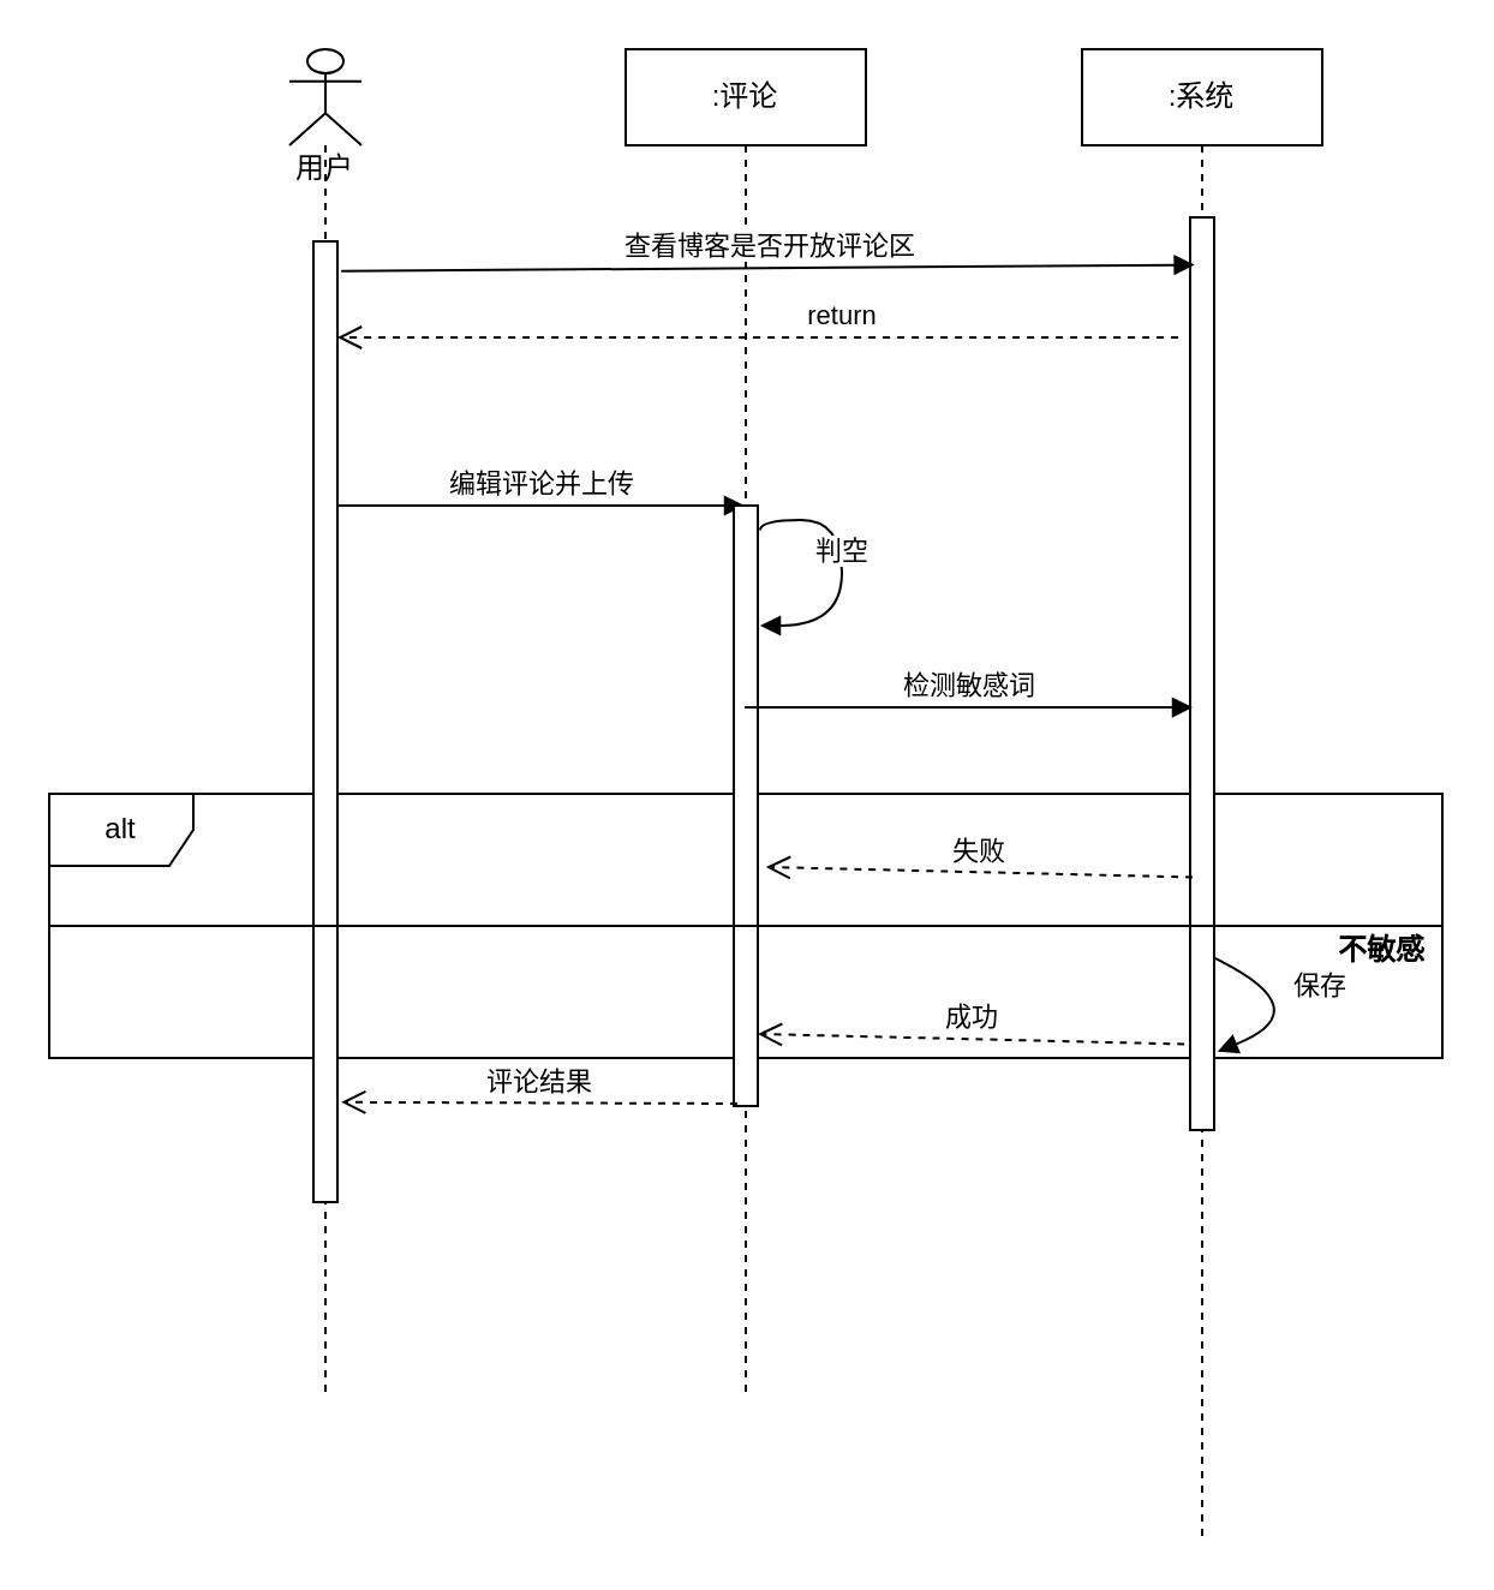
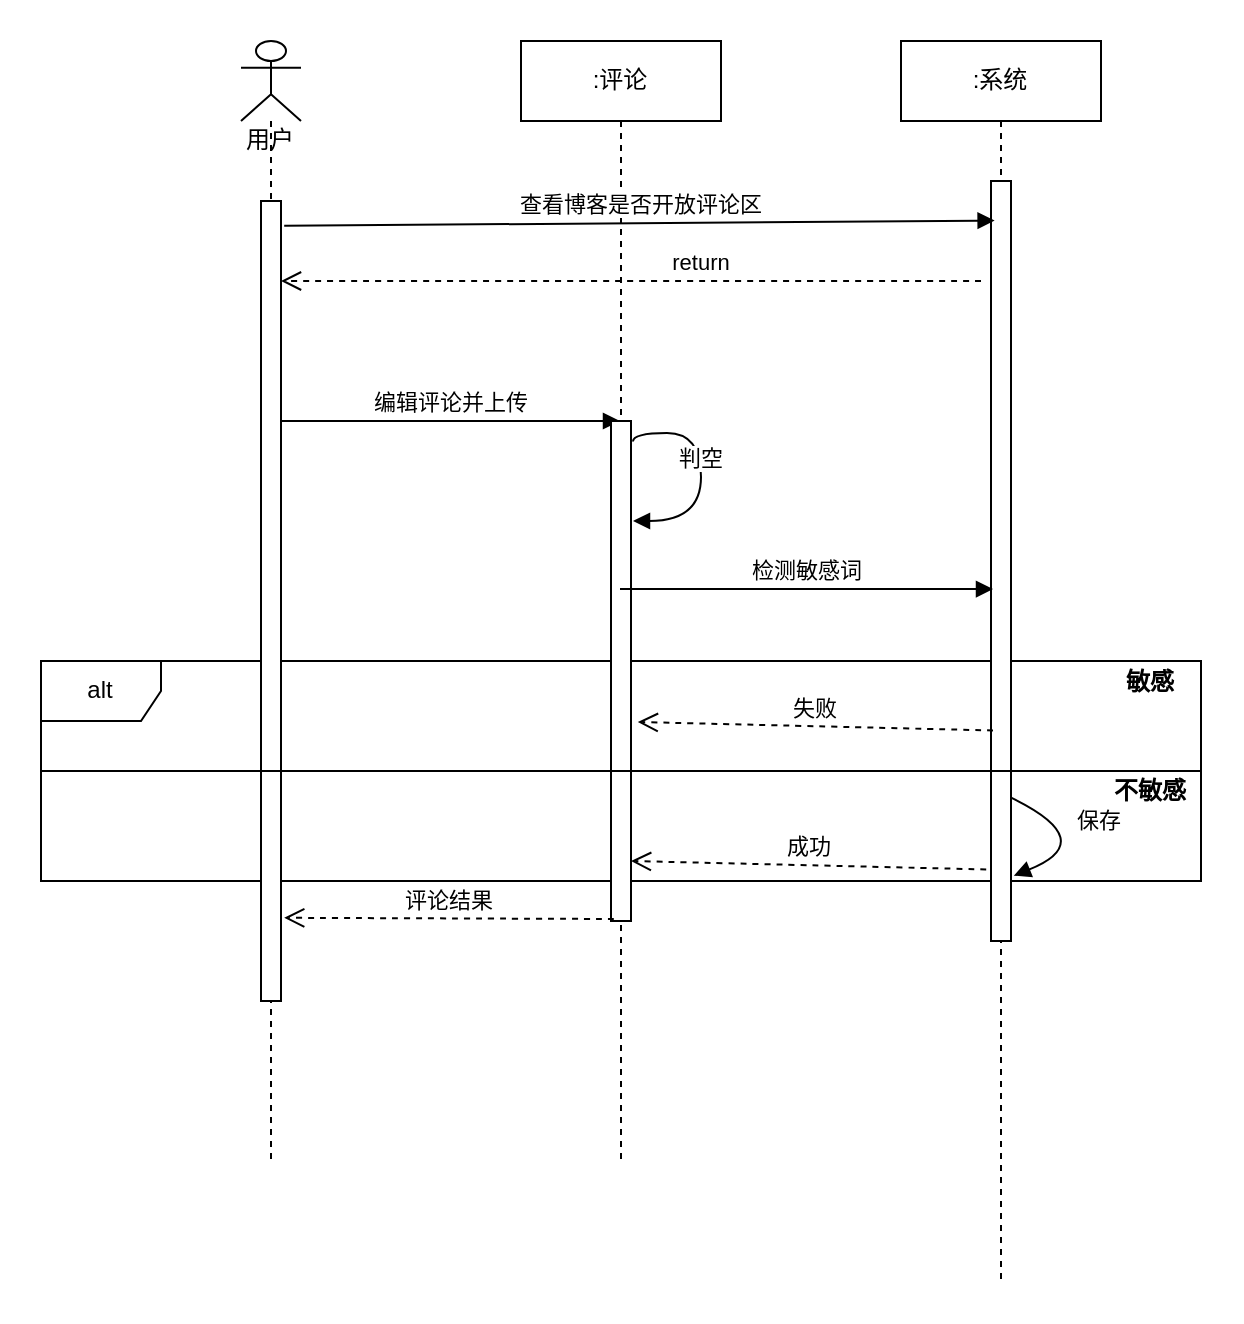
  <mxCell id="0" />
  <mxCell id="1" parent="0" />
  <mxCell id="2" value="alt" style="shape=umlFrame;whiteSpace=wrap;html=1;" vertex="1" parent="1"><mxGeometry x="20" y="330" width="580" height="110" as="geometry" /></mxCell>
  <mxCell id="3" value=":系统" style="shape=umlLifeline;perimeter=lifelinePerimeter;whiteSpace=wrap;html=1;container=1;collapsible=0;recursiveResize=0;outlineConnect=0;" vertex="1" parent="1"><mxGeometry x="450" y="20" width="100" height="620" as="geometry" /></mxCell>
  <mxCell id="4" value="" style="html=1;points=[];perimeter=orthogonalPerimeter;" vertex="1" parent="3"><mxGeometry x="45" y="70" width="10" height="380" as="geometry" /></mxCell>
  <mxCell id="5" value="成功" style="html=1;verticalAlign=bottom;endArrow=open;dashed=1;endSize=8;rounded=0;curved=1;exitX=0.1;exitY=0.723;exitDx=0;exitDy=0;exitPerimeter=0;entryX=1.34;entryY=0.602;entryDx=0;entryDy=0;entryPerimeter=0;" edge="1" parent="3"><mxGeometry relative="1" as="geometry"><mxPoint x="42.6" y="414.24" as="sourcePoint" /><mxPoint x="-135.0" y="410" as="targetPoint" /></mxGeometry></mxCell>
  <mxCell id="6" value="保存" style="html=1;verticalAlign=bottom;endArrow=block;rounded=0;curved=1;exitX=0.98;exitY=0.811;exitDx=0;exitDy=0;exitPerimeter=0;entryX=1.14;entryY=0.914;entryDx=0;entryDy=0;entryPerimeter=0;edgeStyle=orthogonalEdgeStyle;" edge="1" parent="3" source="4" target="4"><mxGeometry width="80" relative="1" as="geometry"><mxPoint x="150" y="490" as="sourcePoint" /><mxPoint x="230" y="490" as="targetPoint" /><Array as="points"><mxPoint x="100" y="400" /></Array></mxGeometry></mxCell>
  <mxCell id="7" value="用户" style="shape=umlLifeline;participant=umlActor;perimeter=lifelinePerimeter;whiteSpace=wrap;html=1;container=1;collapsible=0;recursiveResize=0;verticalAlign=top;spacingTop=36;outlineConnect=0;size=40;" vertex="1" parent="1"><mxGeometry x="120" y="20" width="30" height="560" as="geometry" /></mxCell>
  <mxCell id="8" value="" style="html=1;points=[];perimeter=orthogonalPerimeter;" vertex="1" parent="7"><mxGeometry x="10" y="80" width="10" height="400" as="geometry" /></mxCell>
  <mxCell id="9" value="编辑评论并上传" style="html=1;verticalAlign=bottom;endArrow=block;rounded=0;" edge="1" parent="7"><mxGeometry width="80" relative="1" as="geometry"><mxPoint x="20" y="190" as="sourcePoint" /><mxPoint x="189.5" y="190" as="targetPoint" /></mxGeometry></mxCell>
  <mxCell id="10" value="return" style="html=1;verticalAlign=bottom;endArrow=open;dashed=1;endSize=8;rounded=0;curved=1;" edge="1" parent="7"><mxGeometry x="-0.2" relative="1" as="geometry"><mxPoint x="370" y="120" as="sourcePoint" /><mxPoint x="20" y="120" as="targetPoint" /><mxPoint as="offset" /></mxGeometry></mxCell>
  <mxCell id="11" value=":评论" style="shape=umlLifeline;perimeter=lifelinePerimeter;whiteSpace=wrap;html=1;container=1;collapsible=0;recursiveResize=0;outlineConnect=0;" vertex="1" parent="1"><mxGeometry x="260" y="20" width="100" height="560" as="geometry" /></mxCell>
  <mxCell id="12" value="" style="html=1;points=[];perimeter=orthogonalPerimeter;" vertex="1" parent="11"><mxGeometry x="45" y="190" width="10" height="250" as="geometry" /></mxCell>
  <mxCell id="13" value="判空" style="html=1;verticalAlign=bottom;endArrow=block;rounded=0;edgeStyle=orthogonalEdgeStyle;curved=1;exitX=1.1;exitY=0.041;exitDx=0;exitDy=0;exitPerimeter=0;" edge="1" parent="11" source="12"><mxGeometry x="0.038" width="80" relative="1" as="geometry"><mxPoint x="80" y="210" as="sourcePoint" /><mxPoint x="56" y="240" as="targetPoint" /><Array as="points"><mxPoint x="90" y="196" /><mxPoint x="90" y="240" /></Array><mxPoint as="offset" /></mxGeometry></mxCell>
  <mxCell id="14" value="查看博客是否开放评论区" style="html=1;verticalAlign=bottom;endArrow=block;rounded=0;curved=1;exitX=1.16;exitY=0.031;exitDx=0;exitDy=0;exitPerimeter=0;entryX=0.18;entryY=0.052;entryDx=0;entryDy=0;entryPerimeter=0;" edge="1" parent="1" source="8" target="4"><mxGeometry width="80" relative="1" as="geometry"><mxPoint x="190" y="110" as="sourcePoint" /><mxPoint x="490" y="111" as="targetPoint" /></mxGeometry></mxCell>
  <mxCell id="15" value="检测敏感词" style="html=1;verticalAlign=bottom;endArrow=block;rounded=0;curved=1;entryX=0.1;entryY=0.537;entryDx=0;entryDy=0;entryPerimeter=0;" edge="1" parent="1" source="11" target="4"><mxGeometry width="80" relative="1" as="geometry"><mxPoint x="320" y="290" as="sourcePoint" /><mxPoint x="490" y="290" as="targetPoint" /></mxGeometry></mxCell>
  <mxCell id="16" value="" style="line;strokeWidth=1;fillColor=none;align=left;verticalAlign=middle;spacingTop=-1;spacingLeft=3;spacingRight=3;rotatable=0;labelPosition=right;points=[];portConstraint=eastwest;" vertex="1" parent="1"><mxGeometry x="20" y="381" width="580" height="8" as="geometry" /></mxCell>
  <mxCell id="17" value="不敏感" style="text;align=center;fontStyle=1;verticalAlign=middle;spacingLeft=3;spacingRight=3;strokeColor=none;rotatable=0;points=[[0,0.5],[1,0.5]];portConstraint=eastwest;" vertex="1" parent="1"><mxGeometry x="550" y="389" width="50" height="11" as="geometry" /></mxCell>
+ <mxCell id="18" value="敏感" style="text;align=center;fontStyle=1;verticalAlign=middle;spacingLeft=3;spacingRight=3;strokeColor=none;rotatable=0;points=[[0,0.5],[1,0.5]];portConstraint=eastwest;" vertex="1" parent="1"><mxGeometry x="550" y="330" width="50" height="20" as="geometry" /></mxCell>
  <mxCell id="19" value="失败" style="html=1;verticalAlign=bottom;endArrow=open;dashed=1;endSize=8;rounded=0;curved=1;exitX=0.1;exitY=0.723;exitDx=0;exitDy=0;exitPerimeter=0;entryX=1.34;entryY=0.602;entryDx=0;entryDy=0;entryPerimeter=0;" edge="1" parent="1" source="4" target="12"><mxGeometry relative="1" as="geometry"><mxPoint x="430" y="510" as="sourcePoint" /><mxPoint x="340" y="550" as="targetPoint" /></mxGeometry></mxCell>
  <mxCell id="20" value="评论结果" style="html=1;verticalAlign=bottom;endArrow=open;dashed=1;endSize=8;rounded=0;curved=1;entryX=1.16;entryY=0.896;entryDx=0;entryDy=0;entryPerimeter=0;exitX=0.14;exitY=0.996;exitDx=0;exitDy=0;exitPerimeter=0;" edge="1" parent="1" source="12" target="8"><mxGeometry relative="1" as="geometry"><mxPoint x="260" y="500" as="sourcePoint" /><mxPoint x="180" y="500" as="targetPoint" /></mxGeometry></mxCell>
